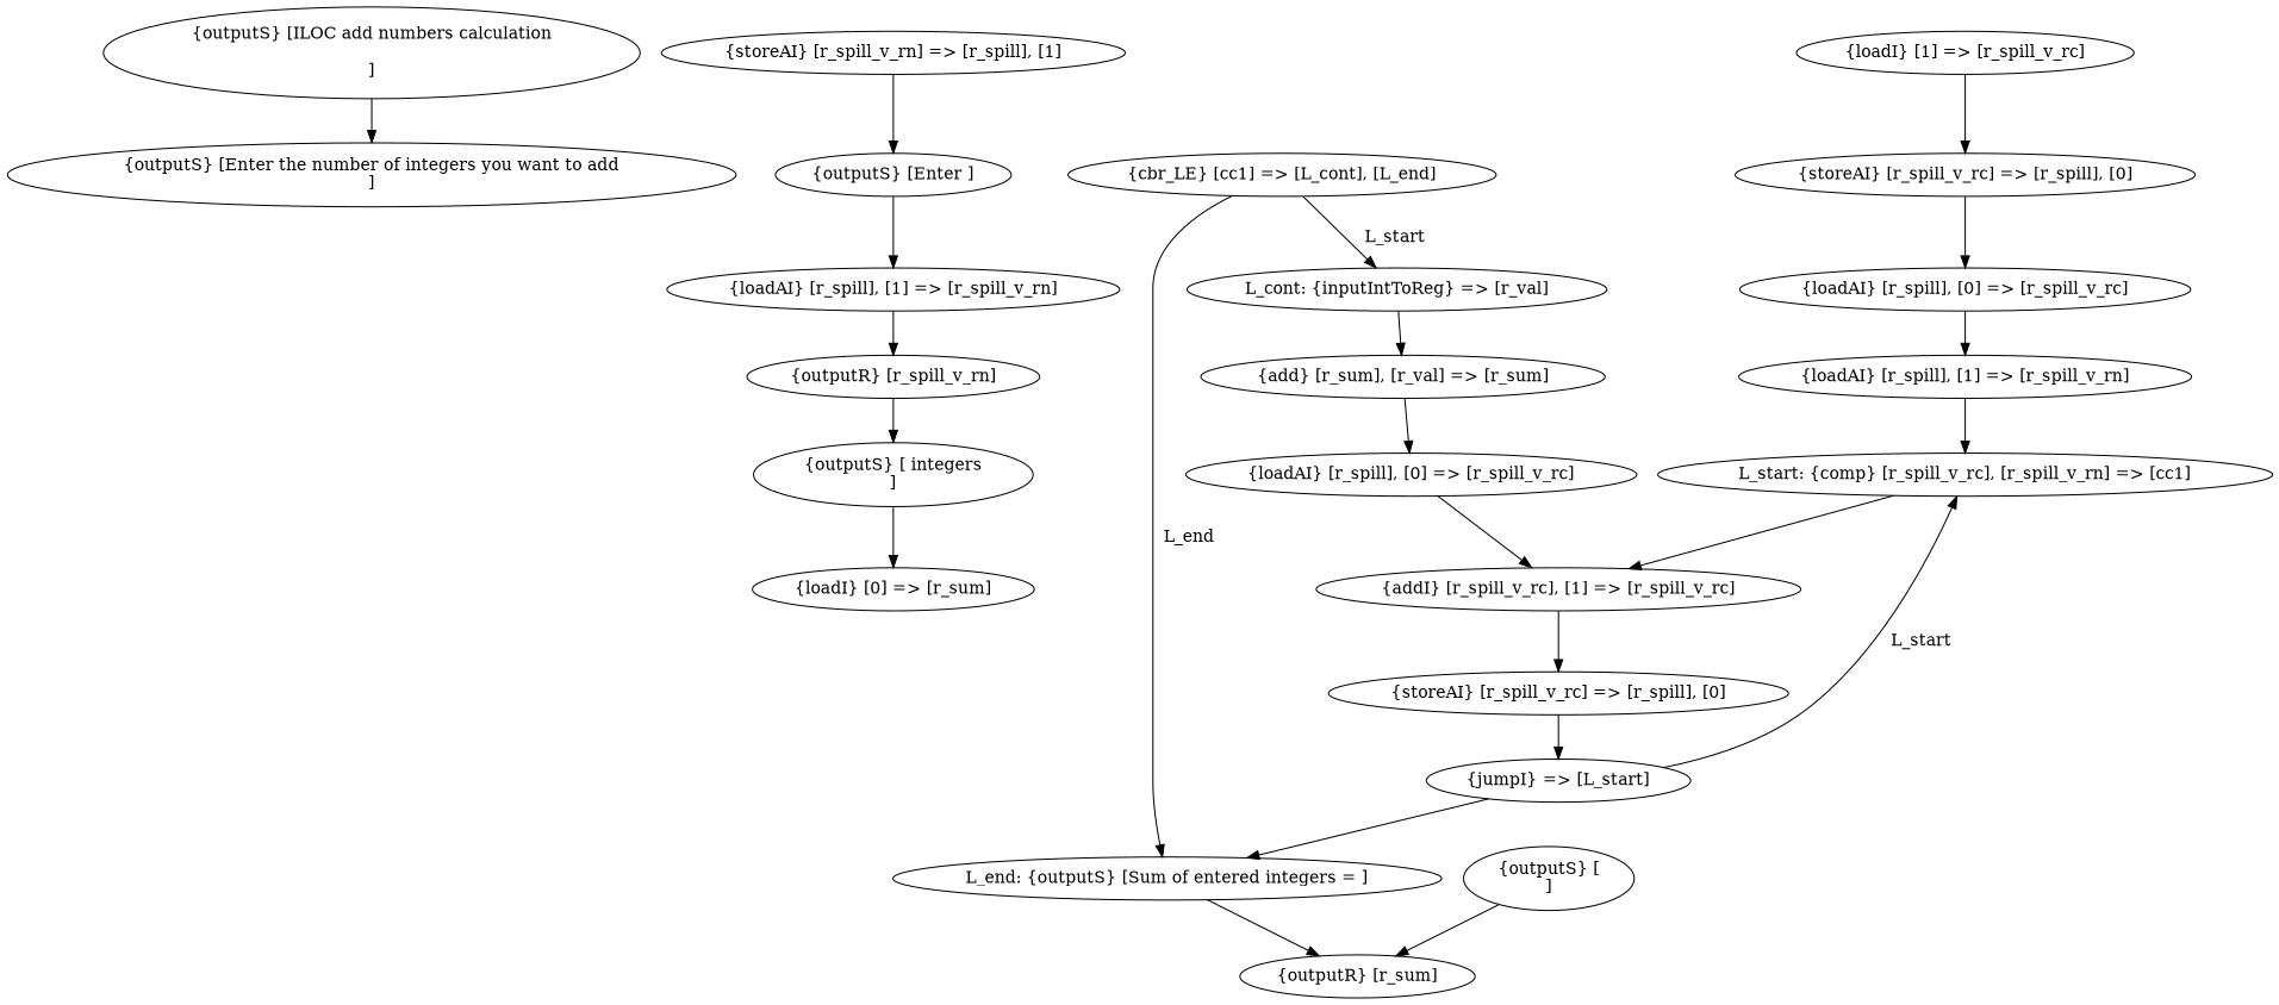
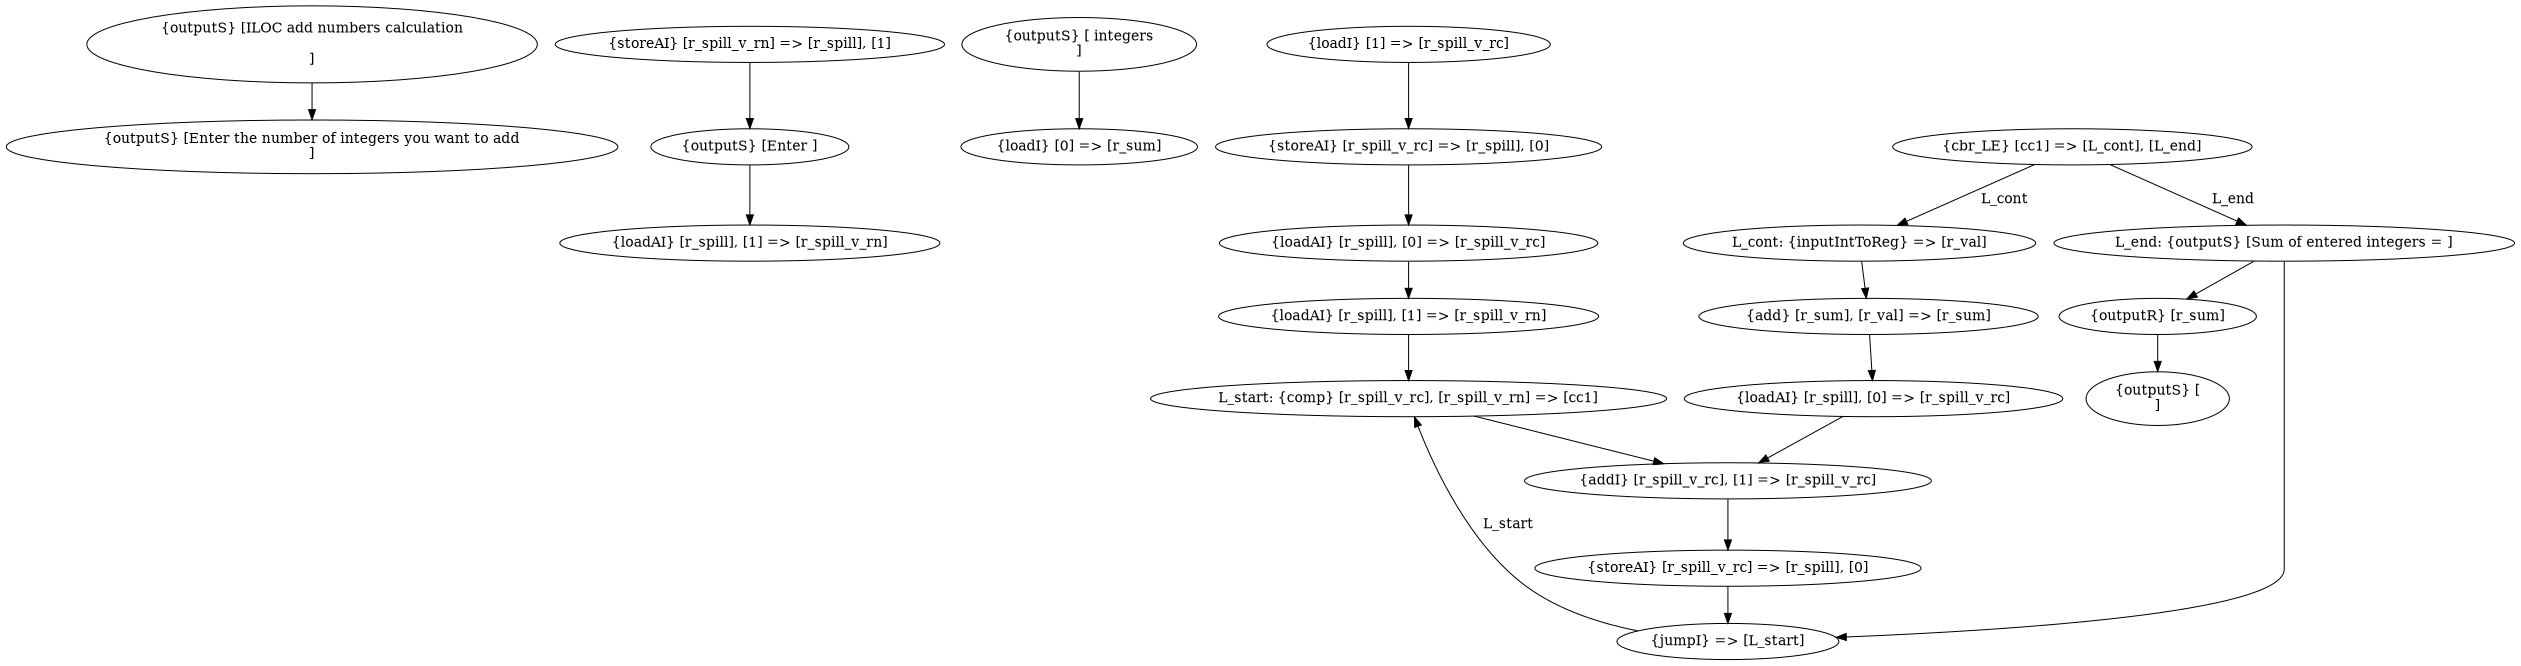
  digraph {
    n1 [label="\{outputS\} \[ILOC add numbers calculation\n\n\]"]
    n2 [label="\{outputS\} \[Enter the number of integers you want to add\n\]"]
    n3 [label="\{storeAI\} \[r_spill_v_rn\] =\> \[r_spill\], \[1\]"]
    n4 [label="\{outputS\} \[Enter \]"]
    n5 [label="\{loadAI\} \[r_spill\], \[1\] =\> \[r_spill_v_rn\]"]
-   n6 [label="\{outputR\} \[r_spill_v_rn\]"]
    n7 [label="\{outputS\} \[ integers\n\]"]
    n8 [label="\{loadI\} \[0\] =\> \[r_sum\]"]
    n9 [label="\{loadI\} \[1\] =\> \[r_spill_v_rc\]"]
    n10 [label="\{storeAI\} \[r_spill_v_rc\] =\> \[r_spill\], \[0\]"]
    n11 [label="\{loadAI\} \[r_spill\], \[0\] =\> \[r_spill_v_rc\]"]
    n12 [label="\{loadAI\} \[r_spill\], \[1\] =\> \[r_spill_v_rn\]"]
    n13 [label="L_start: \{comp\} \[r_spill_v_rc\], \[r_spill_v_rn\] =\> \[cc1\]"]
    n14 [label="\{addI\} \[r_spill_v_rc\], \[1\] =\> \[r_spill_v_rc\]"]
    n15 [label="\{cbr_LE\} \[cc1\] =\> \[L_cont\], \[L_end\]"]
    n16 [label="L_cont: \{inputIntToReg\} =\> \[r_val\]"]
    n17 [label="L_end: \{outputS\} \[Sum of entered integers = \]"]
    n18 [label="\{add\} \[r_sum\], \[r_val\] =\> \[r_sum\]"]
    n19 [label="\{outputR\} \[r_sum\]"]
    n20 [label="\{loadAI\} \[r_spill\], \[0\] =\> \[r_spill_v_rc\]"]
    n21 [label="\{storeAI\} \[r_spill_v_rc\] =\> \[r_spill\], \[0\]"]
    n22 [label="\{jumpI\} =\> \[L_start\]"]
    n23 [label="\{outputS\} \[\n\]"]
    n1 -> n2
    n3 -> n4
    n4 -> n5
-   n5 -> n6
-   n6 -> n7
    n7 -> n8
    n9 -> n10
    n10 -> n11
    n11 -> n12
    n12 -> n13
    n13 -> n14
    n14 -> n21
-   n15 -> n16 [label="  L_start"]
+   n15 -> n16 [label="  L_cont"]
    n15 -> n17 [label="  L_end"]
    n16 -> n18
    n17 -> n19
    n18 -> n20
-   n23 -> n19
+   n19 -> n23
    n20 -> n14
    n21 -> n22
    n22 -> n13 [label="  L_start"]
-   n22 -> n17
+   n17 -> n22
  }
